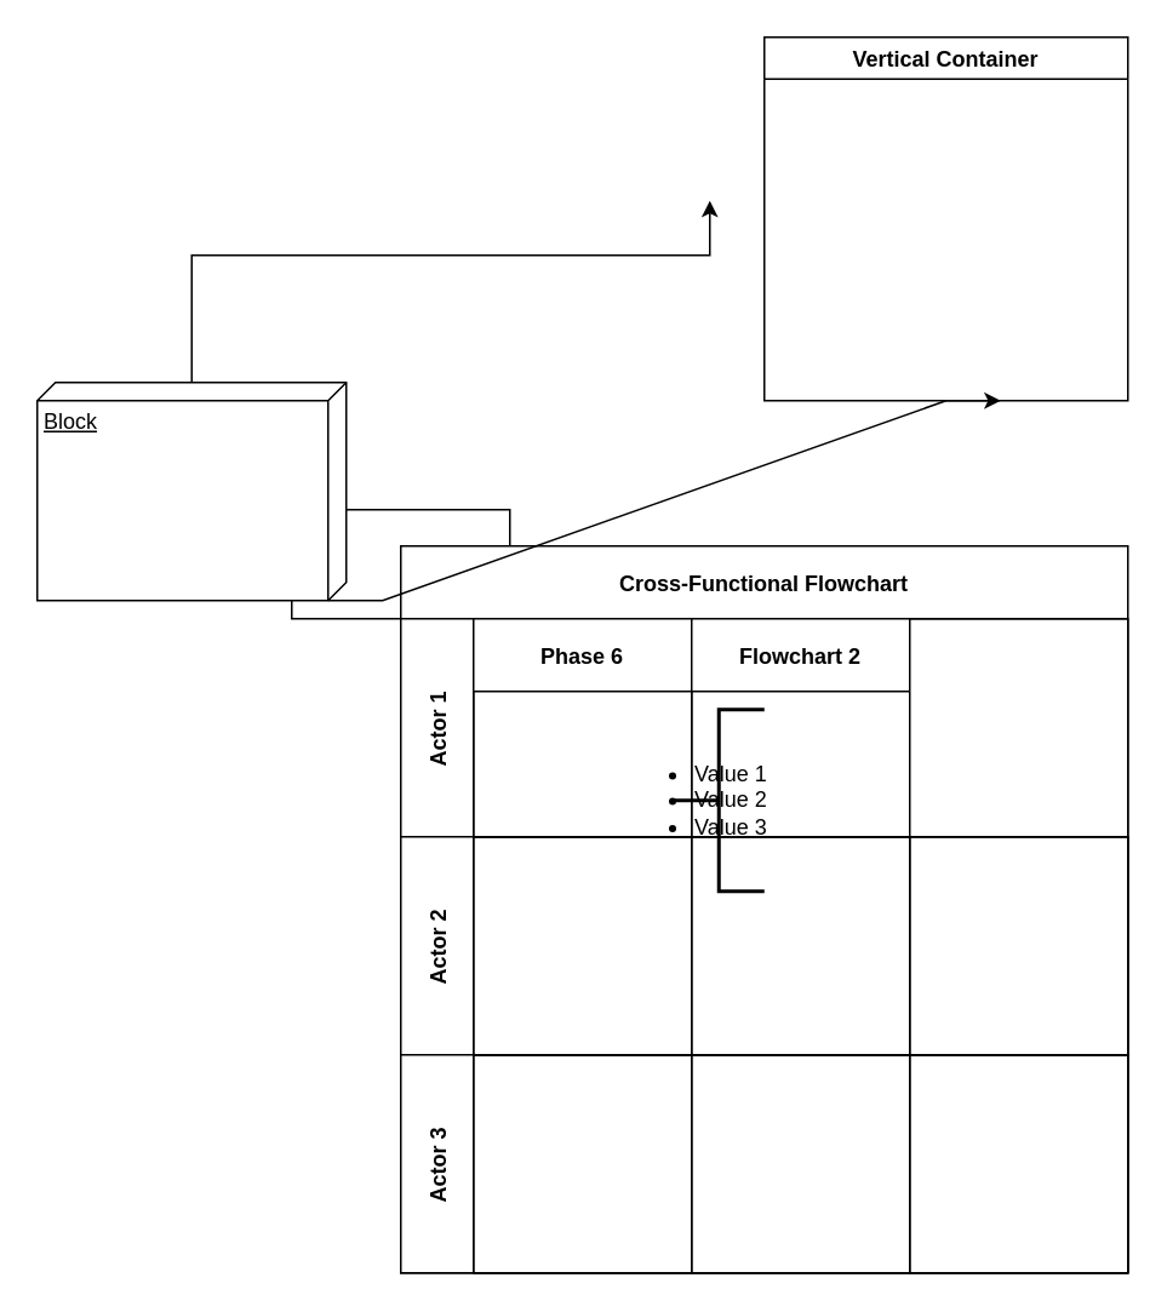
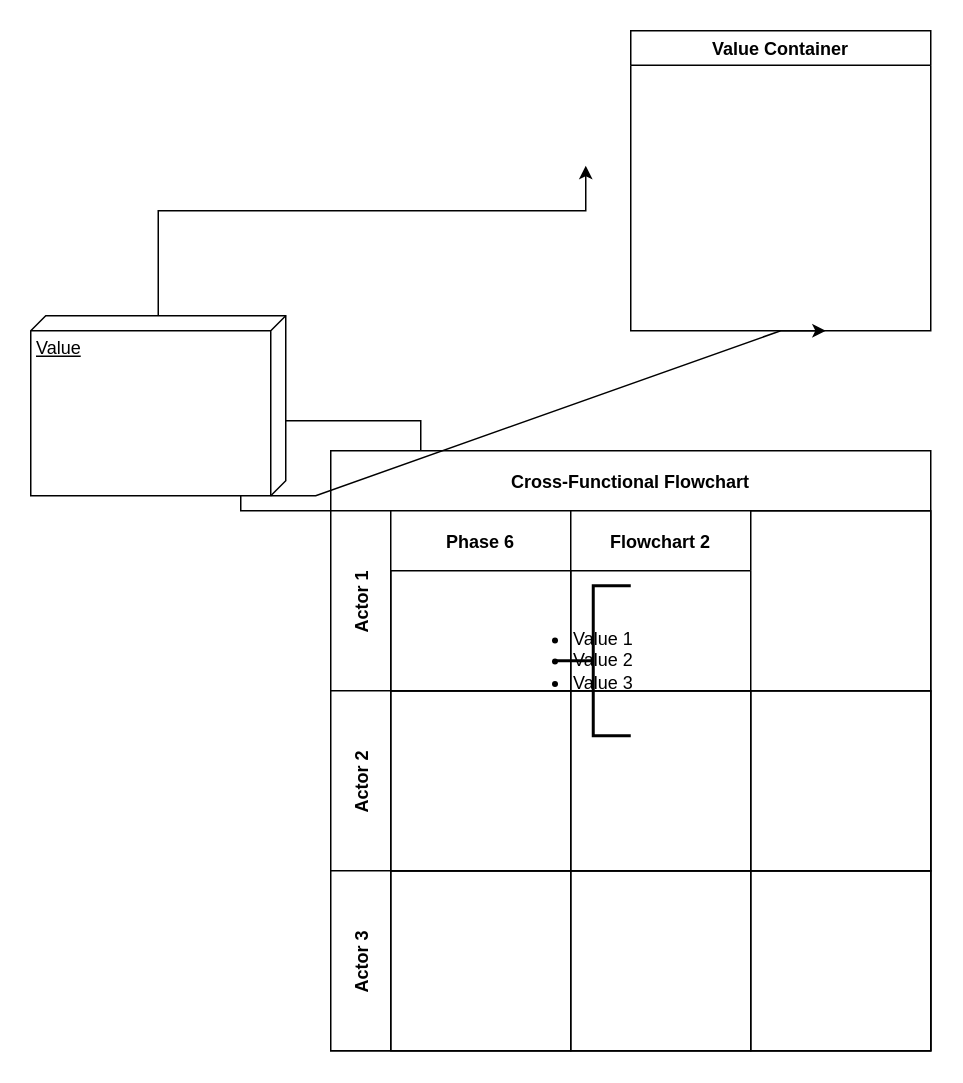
  <mxCell id="0" />
  <mxCell id="1" parent="0" />
  <mxCell id="2" value="" style="rounded=0;whiteSpace=wrap;html=1;" parent="1" vertex="1"><mxGeometry x="160" y="280" width="120" height="60" as="geometry" /></mxCell>
- <mxCell id="3" value="Vertical Container" style="swimlane;" parent="1" vertex="1"><mxGeometry x="420" y="20" width="200" height="200" as="geometry" /></mxCell>
+ <mxCell id="3" value="Value Container" style="swimlane;" parent="1" vertex="1"><mxGeometry x="420" y="20" width="200" height="200" as="geometry" /></mxCell>
  <mxCell id="4" value="&lt;ul&gt;&lt;li&gt;Value 1&lt;/li&gt;&lt;li&gt;Value 2&lt;/li&gt;&lt;li&gt;Value 3&lt;/li&gt;&lt;/ul&gt;" style="text;strokeColor=none;fillColor=none;html=1;whiteSpace=wrap;verticalAlign=middle;overflow=hidden;" parent="1" vertex="1"><mxGeometry x="340" y="400" width="100" height="80" as="geometry" /></mxCell>
  <mxCell id="5" value="Cross-Functional Flowchart" style="shape=table;childLayout=tableLayout;rowLines=0;columnLines=0;startSize=40;collapsible=0;recursiveResize=0;expand=0;pointerEvents=0;fontStyle=1;align=center;" parent="1" vertex="1"><mxGeometry x="220" y="300" width="400" height="400" as="geometry" /></mxCell>
  <mxCell id="6" value="Actor 1" style="swimlane;horizontal=0;points=[[0,0.5],[1,0.5]];portConstraint=eastwest;startSize=40;collapsible=0;recursiveResize=0;expand=0;pointerEvents=0;fontStyle=1" parent="5" vertex="1"><mxGeometry y="40" width="400" height="120" as="geometry" /></mxCell>
  <mxCell id="7" value="Phase 6" style="swimlane;connectable=0;startSize=40;collapsible=0;recursiveResize=0;expand=0;pointerEvents=0;" parent="6" vertex="1"><mxGeometry x="40" width="120" height="120" as="geometry" /></mxCell>
  <mxCell id="8" value="Flowchart 2" style="swimlane;connectable=0;startSize=40;collapsible=0;recursiveResize=0;expand=0;pointerEvents=0;" parent="6" vertex="1"><mxGeometry x="160" width="120" height="120" as="geometry" /></mxCell>
  <mxCell id="9" value="Actor 2" style="swimlane;horizontal=0;points=[[0,0.5],[1,0.5]];portConstraint=eastwest;startSize=40;collapsible=0;recursiveResize=0;expand=0;pointerEvents=0;" parent="5" vertex="1"><mxGeometry y="160" width="400" height="120" as="geometry" /></mxCell>
  <mxCell id="10" value="" style="swimlane;connectable=0;startSize=0;collapsible=0;recursiveResize=0;expand=0;pointerEvents=0;" parent="9" vertex="1"><mxGeometry x="40" width="120" height="120" as="geometry" /></mxCell>
  <mxCell id="11" value="" style="swimlane;connectable=0;startSize=0;collapsible=0;recursiveResize=0;expand=0;pointerEvents=0;" parent="9" vertex="1"><mxGeometry x="160" width="120" height="120" as="geometry" /></mxCell>
  <mxCell id="12" value="" style="swimlane;connectable=0;startSize=0;collapsible=0;recursiveResize=0;expand=0;pointerEvents=0;" parent="9" vertex="1"><mxGeometry x="280" width="120" height="120" as="geometry" /></mxCell>
  <mxCell id="13" value="Actor 3" style="swimlane;horizontal=0;points=[[0,0.5],[1,0.5]];portConstraint=eastwest;startSize=40;collapsible=0;recursiveResize=0;expand=0;pointerEvents=0;" parent="5" vertex="1"><mxGeometry y="280" width="400" height="120" as="geometry" /></mxCell>
  <mxCell id="14" value="" style="swimlane;connectable=0;startSize=0;collapsible=0;recursiveResize=0;expand=0;pointerEvents=0;" parent="13" vertex="1"><mxGeometry x="40" width="120" height="120" as="geometry" /></mxCell>
  <mxCell id="15" value="" style="swimlane;connectable=0;startSize=0;collapsible=0;recursiveResize=0;expand=0;pointerEvents=0;" parent="13" vertex="1"><mxGeometry x="160" width="120" height="120" as="geometry" /></mxCell>
  <mxCell id="16" value="" style="swimlane;connectable=0;startSize=0;collapsible=0;recursiveResize=0;expand=0;pointerEvents=0;" parent="13" vertex="1"><mxGeometry x="280" width="120" height="120" as="geometry" /></mxCell>
  <mxCell id="17" value="" style="strokeWidth=2;html=1;shape=mxgraph.flowchart.annotation_2;align=left;labelPosition=right;pointerEvents=1;" parent="1" vertex="1"><mxGeometry x="370" y="390" width="50" height="100" as="geometry" /></mxCell>
  <mxCell id="18" style="edgeStyle=orthogonalEdgeStyle;rounded=0;orthogonalLoop=1;jettySize=auto;html=1;" parent="1" source="20" edge="1"><mxGeometry relative="1" as="geometry"><mxPoint x="390" y="110" as="targetPoint" /><Array as="points"><mxPoint x="390" y="140" /></Array></mxGeometry></mxCell>
  <mxCell id="19" style="edgeStyle=entityRelationEdgeStyle;rounded=0;orthogonalLoop=1;jettySize=auto;html=1;exitX=0;exitY=0;exitDx=120;exitDy=10;exitPerimeter=0;" parent="1" source="20" edge="1"><mxGeometry relative="1" as="geometry"><mxPoint x="550" y="220" as="targetPoint" /></mxGeometry></mxCell>
- <mxCell id="20" value="Block" style="verticalAlign=top;align=left;spacingTop=8;spacingLeft=2;spacingRight=12;shape=cube;size=10;direction=south;fontStyle=4;html=1;" parent="1" vertex="1"><mxGeometry x="20" y="210" width="170" height="120" as="geometry" /></mxCell>
+ <mxCell id="20" value="Value" style="verticalAlign=top;align=left;spacingTop=8;spacingLeft=2;spacingRight=12;shape=cube;size=10;direction=south;fontStyle=4;html=1;" parent="1" vertex="1"><mxGeometry x="20" y="210" width="170" height="120" as="geometry" /></mxCell>
